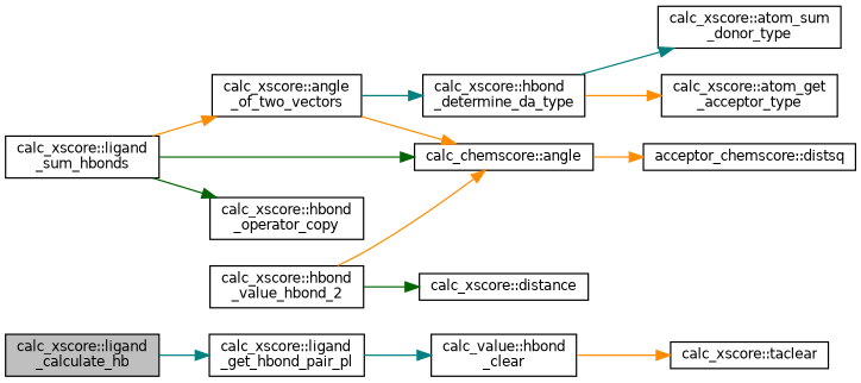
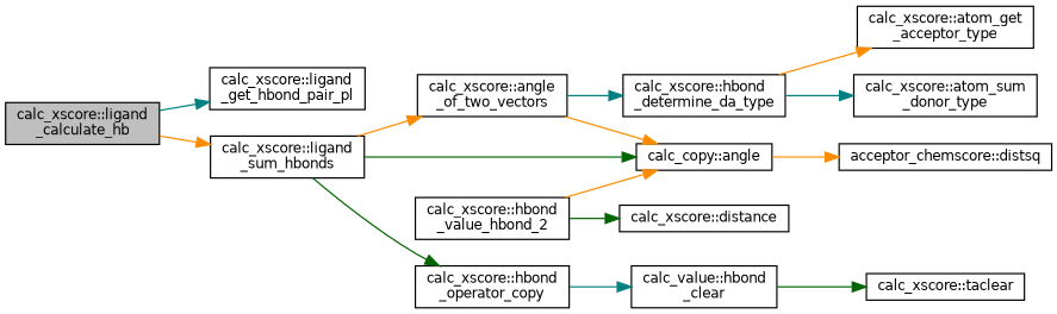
  digraph {
    rankdir=LR
    node [color=black fillcolor=white fontname=Helvetica fontsize=10 shape=record style=filled]
    edge [color=darkorange fontname=Helvetica fontsize=10 labelfontname=Helvetica labelfontsize=10 style=solid]
    n1 [fillcolor=grey75 fontcolor=black height=0.2 label="calc_xscore::ligand\l_calculate_hb" width=0.4]
    n2 [height=0.2 label="calc_xscore::ligand\l_get_hbond_pair_pl" width=0.4]
    n3 [height=0.2 label="calc_xscore::ligand\l_sum_hbonds" width=0.4]
    n4 [height=0.2 label="calc_value::hbond\l_clear" width=0.4]
-   n5 [height=0.2 label="calc_chemscore::angle" width=0.4]
+   n5 [height=0.2 label="calc_copy::angle" width=0.4]
    n6 [height=0.2 label="calc_xscore::hbond\l_operator_copy" width=0.4]
    n7 [height=0.2 label="calc_xscore::angle\l_of_two_vectors" width=0.4]
    n8 [height=0.2 label="calc_xscore::distance" width=0.4]
    n9 [height=0.2 label="calc_xscore::taclear" width=0.4]
    n10 [height=0.2 label="calc_xscore::hbond\l_value_hbond_2" width=0.4]
    n11 [height=0.2 label="acceptor_chemscore::distsq" width=0.4]
    n12 [height=0.2 label="calc_xscore::hbond\l_determine_da_type" width=0.4]
    n13 [height=0.2 label="calc_xscore::atom_get\l_acceptor_type" width=0.4]
    n14 [height=0.2 label="calc_xscore::atom_sum\l_donor_type" width=0.4]
    n1 -> n2 [color=teal]
-   n2 -> n4 [color=teal]
+   n1 -> n3
+   n6 -> n4 [color=teal]
    n3 -> n5 [color=darkgreen]
    n3 -> n6 [color=darkgreen]
    n3 -> n7
-   n4 -> n9
+   n4 -> n9 [color=darkgreen]
    n5 -> n11
    n7 -> n5
    n7 -> n12 [color=teal]
    n10 -> n5
    n10 -> n8 [color=darkgreen]
    n12 -> n13
    n12 -> n14 [color=teal]
  }
